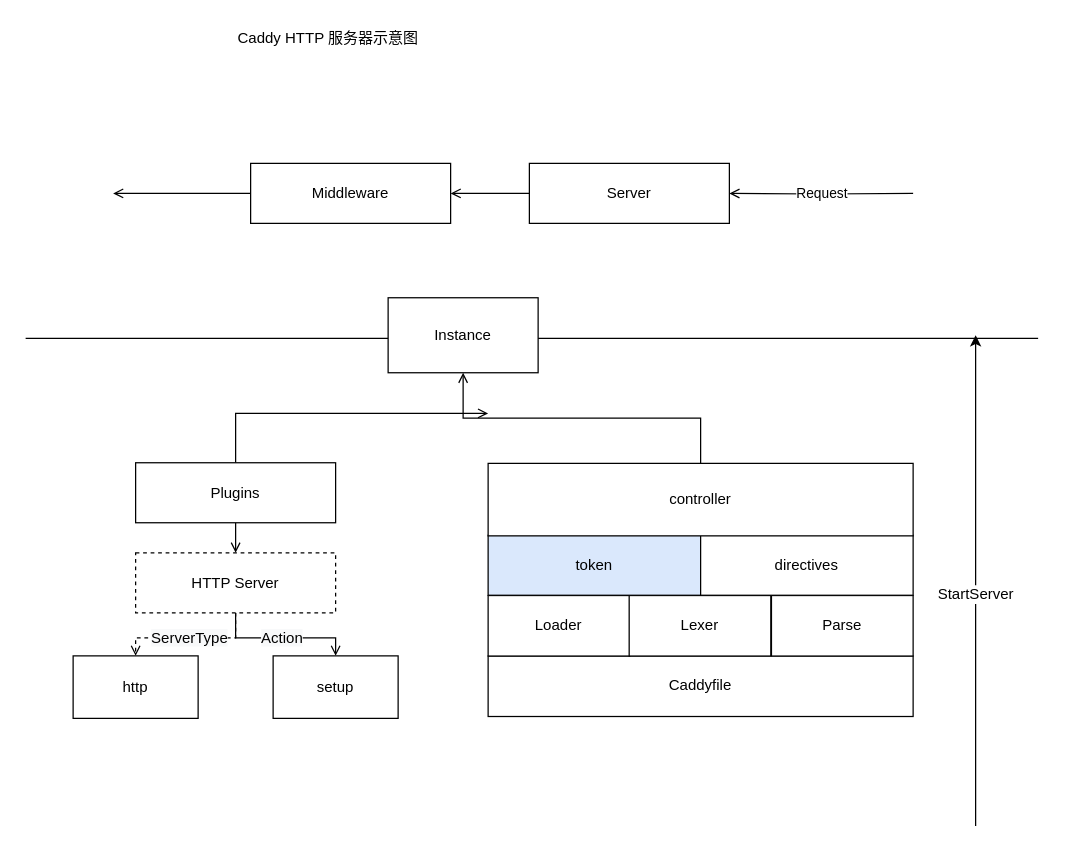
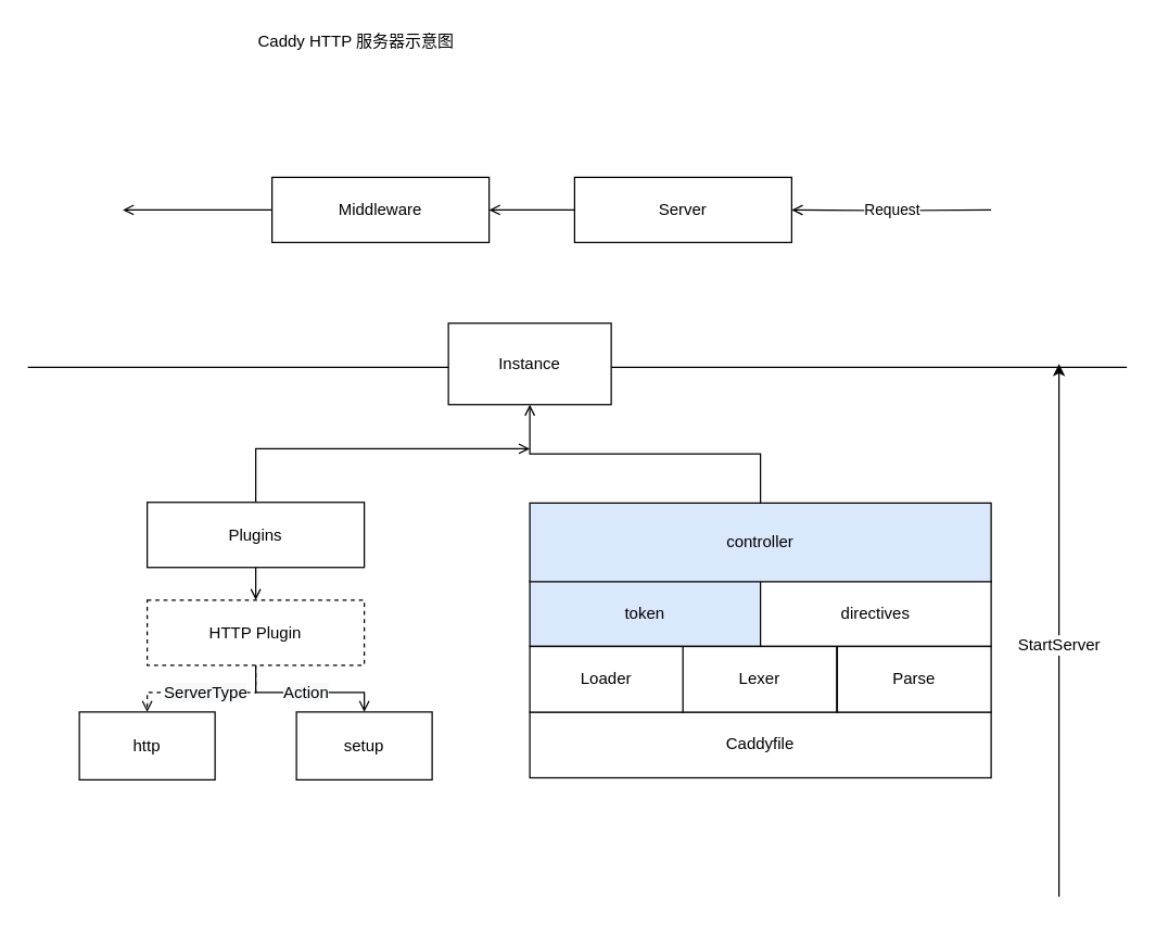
  <mxCell id="0" />
  <mxCell id="1" parent="0" />
  <mxCell id="2" value="" style="endArrow=none;html=1;" parent="1" edge="1"><mxGeometry width="50" height="50" relative="1" as="geometry"><mxPoint x="20" y="270" as="sourcePoint" /><mxPoint x="830" y="270" as="targetPoint" /></mxGeometry></mxCell>
  <mxCell id="3" value="" style="edgeStyle=orthogonalEdgeStyle;rounded=0;orthogonalLoop=1;jettySize=auto;html=1;endArrow=open;endFill=0;" parent="1" source="5" target="8" edge="1"><mxGeometry relative="1" as="geometry" /></mxCell>
  <mxCell id="4" style="edgeStyle=orthogonalEdgeStyle;rounded=0;orthogonalLoop=1;jettySize=auto;html=1;exitX=0.5;exitY=0;exitDx=0;exitDy=0;endArrow=open;endFill=0;" edge="1" parent="1" source="5"><mxGeometry relative="1" as="geometry"><mxPoint x="390" y="330" as="targetPoint" /><Array as="points"><mxPoint x="188" y="330" /></Array></mxGeometry></mxCell>
  <mxCell id="5" value="Plugins" style="rounded=0;whiteSpace=wrap;html=1;strokeColor=#000000;" parent="1" vertex="1"><mxGeometry x="108" y="369.5" width="160" height="48" as="geometry" /></mxCell>
  <mxCell id="6" value="&lt;span style=&quot;font-size: 12px ; white-space: normal ; background-color: rgb(248 , 249 , 250)&quot;&gt;ServerType&lt;/span&gt;" style="edgeStyle=orthogonalEdgeStyle;rounded=0;orthogonalLoop=1;jettySize=auto;html=1;endArrow=open;endFill=0;dashed=1;" parent="1" source="8" target="9" edge="1"><mxGeometry relative="1" as="geometry" /></mxCell>
  <mxCell id="7" value="&lt;span style=&quot;font-size: 12px ; white-space: normal ; background-color: rgb(248 , 249 , 250)&quot;&gt;Action&lt;/span&gt;" style="edgeStyle=orthogonalEdgeStyle;rounded=0;orthogonalLoop=1;jettySize=auto;html=1;exitX=0.5;exitY=1;exitDx=0;exitDy=0;endArrow=open;endFill=0;" parent="1" source="8" target="11" edge="1"><mxGeometry relative="1" as="geometry" /></mxCell>
- <mxCell id="8" value="HTTP Server" style="rounded=0;whiteSpace=wrap;html=1;strokeColor=#000000;dashed=1;" parent="1" vertex="1"><mxGeometry x="108" y="441.5" width="160" height="48" as="geometry" /></mxCell>
+ <mxCell id="8" value="HTTP Plugin" style="rounded=0;whiteSpace=wrap;html=1;strokeColor=#000000;dashed=1;" parent="1" vertex="1"><mxGeometry x="108" y="441.5" width="160" height="48" as="geometry" /></mxCell>
  <mxCell id="9" value="http" style="rounded=0;whiteSpace=wrap;html=1;strokeColor=#000000;" parent="1" vertex="1"><mxGeometry x="58" y="524" width="100" height="50" as="geometry" /></mxCell>
  <mxCell id="10" value="Caddy HTTP 服务器示意图" style="text;html=1;resizable=0;points=[];autosize=1;align=left;verticalAlign=top;spacingTop=-4;" parent="1" vertex="1"><mxGeometry x="188" y="20" width="160" height="20" as="geometry" /></mxCell>
  <mxCell id="11" value="setup" style="rounded=0;whiteSpace=wrap;html=1;strokeColor=#000000;" parent="1" vertex="1"><mxGeometry x="218" y="524" width="100" height="50" as="geometry" /></mxCell>
  <mxCell id="12" value="Request" style="edgeStyle=orthogonalEdgeStyle;rounded=0;orthogonalLoop=1;jettySize=auto;html=1;endArrow=open;endFill=0;entryX=1;entryY=0.5;entryDx=0;entryDy=0;" parent="1" target="14" edge="1"><mxGeometry relative="1" as="geometry"><mxPoint x="730" y="154" as="sourcePoint" /></mxGeometry></mxCell>
  <mxCell id="13" style="edgeStyle=orthogonalEdgeStyle;rounded=0;orthogonalLoop=1;jettySize=auto;html=1;exitX=0;exitY=0.5;exitDx=0;exitDy=0;entryX=1;entryY=0.5;entryDx=0;entryDy=0;endArrow=open;endFill=0;" parent="1" source="14" target="16" edge="1"><mxGeometry relative="1" as="geometry" /></mxCell>
  <mxCell id="14" value="Server" style="rounded=0;whiteSpace=wrap;html=1;strokeColor=#000000;" parent="1" vertex="1"><mxGeometry x="423" y="130" width="160" height="48" as="geometry" /></mxCell>
  <mxCell id="15" style="edgeStyle=orthogonalEdgeStyle;rounded=0;orthogonalLoop=1;jettySize=auto;html=1;exitX=0;exitY=0.5;exitDx=0;exitDy=0;endArrow=open;endFill=0;" parent="1" source="16" edge="1"><mxGeometry relative="1" as="geometry"><mxPoint x="90" y="154" as="targetPoint" /></mxGeometry></mxCell>
  <mxCell id="16" value="Middleware" style="rounded=0;whiteSpace=wrap;html=1;strokeColor=#000000;" parent="1" vertex="1"><mxGeometry x="200" y="130" width="160" height="48" as="geometry" /></mxCell>
  <mxCell id="17" value="Caddyfile" style="rounded=0;whiteSpace=wrap;html=1;strokeColor=#000000;" parent="1" vertex="1"><mxGeometry x="390" y="524.09" width="340" height="48.41" as="geometry" /></mxCell>
  <mxCell id="18" value="Loader" style="rounded=0;whiteSpace=wrap;html=1;strokeColor=#000000;" parent="1" vertex="1"><mxGeometry x="390" y="475.722" width="113.333" height="48.41" as="geometry" /></mxCell>
  <mxCell id="19" value="Lexer" style="rounded=0;whiteSpace=wrap;html=1;strokeColor=#000000;" parent="1" vertex="1"><mxGeometry x="502.833" y="475.722" width="113.333" height="48.41" as="geometry" /></mxCell>
  <mxCell id="20" value="Parse" style="rounded=0;whiteSpace=wrap;html=1;strokeColor=#000000;" parent="1" vertex="1"><mxGeometry x="616.667" y="475.722" width="113.333" height="48.41" as="geometry" /></mxCell>
  <mxCell id="21" value="token" style="rounded=0;whiteSpace=wrap;html=1;strokeColor=#000000;fillColor=#dae8fc;" parent="1" vertex="1"><mxGeometry x="390" y="427.5" width="170" height="48" as="geometry" /></mxCell>
  <mxCell id="22" value="directives" style="rounded=0;whiteSpace=wrap;html=1;strokeColor=#000000;" parent="1" vertex="1"><mxGeometry x="560" y="427.5" width="170" height="48" as="geometry" /></mxCell>
  <mxCell id="23" style="edgeStyle=orthogonalEdgeStyle;rounded=0;orthogonalLoop=1;jettySize=auto;html=1;exitX=0.5;exitY=0;exitDx=0;exitDy=0;entryX=0.5;entryY=1;entryDx=0;entryDy=0;endArrow=open;endFill=0;" edge="1" parent="1" source="24" target="25"><mxGeometry relative="1" as="geometry" /></mxCell>
- <mxCell id="24" value="controller" style="rounded=0;whiteSpace=wrap;html=1;strokeColor=#000000;" parent="1" vertex="1"><mxGeometry x="390" y="370" width="340" height="58" as="geometry" /></mxCell>
- <mxCell id="25" value="Instance" style="rounded=0;whiteSpace=wrap;html=1;" parent="1" vertex="1"><mxGeometry x="310" y="237.5" width="120" height="60" as="geometry" /></mxCell>
+ <mxCell id="24" value="controller" style="rounded=0;whiteSpace=wrap;html=1;strokeColor=#000000;fillColor=#dae8fc;" parent="1" vertex="1"><mxGeometry x="390" y="370" width="340" height="58" as="geometry" /></mxCell>
+ <mxCell id="25" value="Instance" style="rounded=0;whiteSpace=wrap;html=1;" parent="1" vertex="1"><mxGeometry x="330" y="237.5" width="120" height="60" as="geometry" /></mxCell>
  <mxCell id="26" value="" style="endArrow=classic;html=1;" parent="1" edge="1"><mxGeometry width="50" height="50" relative="1" as="geometry"><mxPoint x="780" y="660" as="sourcePoint" /><mxPoint x="780" y="267.5" as="targetPoint" /></mxGeometry></mxCell>
  <mxCell id="27" value="StartServer" style="text;html=1;resizable=0;points=[];align=center;verticalAlign=middle;labelBackgroundColor=#ffffff;" parent="26" vertex="1" connectable="0"><mxGeometry x="-0.051" y="1" relative="1" as="geometry"><mxPoint as="offset" /></mxGeometry></mxCell>
